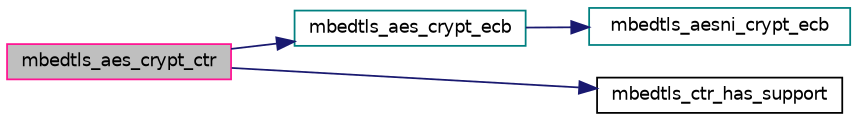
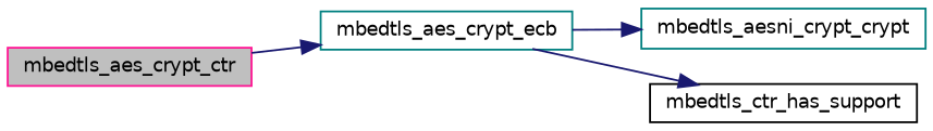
  digraph {
    rankdir=LR
    node [color=teal fillcolor=white fontname=Helvetica fontsize=10 shape=record style=filled]
    edge [color=midnightblue fontname=Helvetica fontsize=10 labelfontname=Helvetica labelfontsize=10 style=solid]
    n1 [color=deeppink fillcolor=grey75 fontcolor=black height=0.2 label=mbedtls_aes_crypt_ctr width=0.4]
    n2 [height=0.2 label=mbedtls_aes_crypt_ecb width=0.4]
-   n3 [height=0.2 label=mbedtls_aesni_crypt_ecb width=0.4]
+   n3 [height=0.2 label=mbedtls_aesni_crypt_crypt width=0.4]
    n4 [color=black height=0.2 label=mbedtls_ctr_has_support width=0.4]
    n1 -> n2
    n2 -> n3
-   n1 -> n4
+   n2 -> n4
  }
